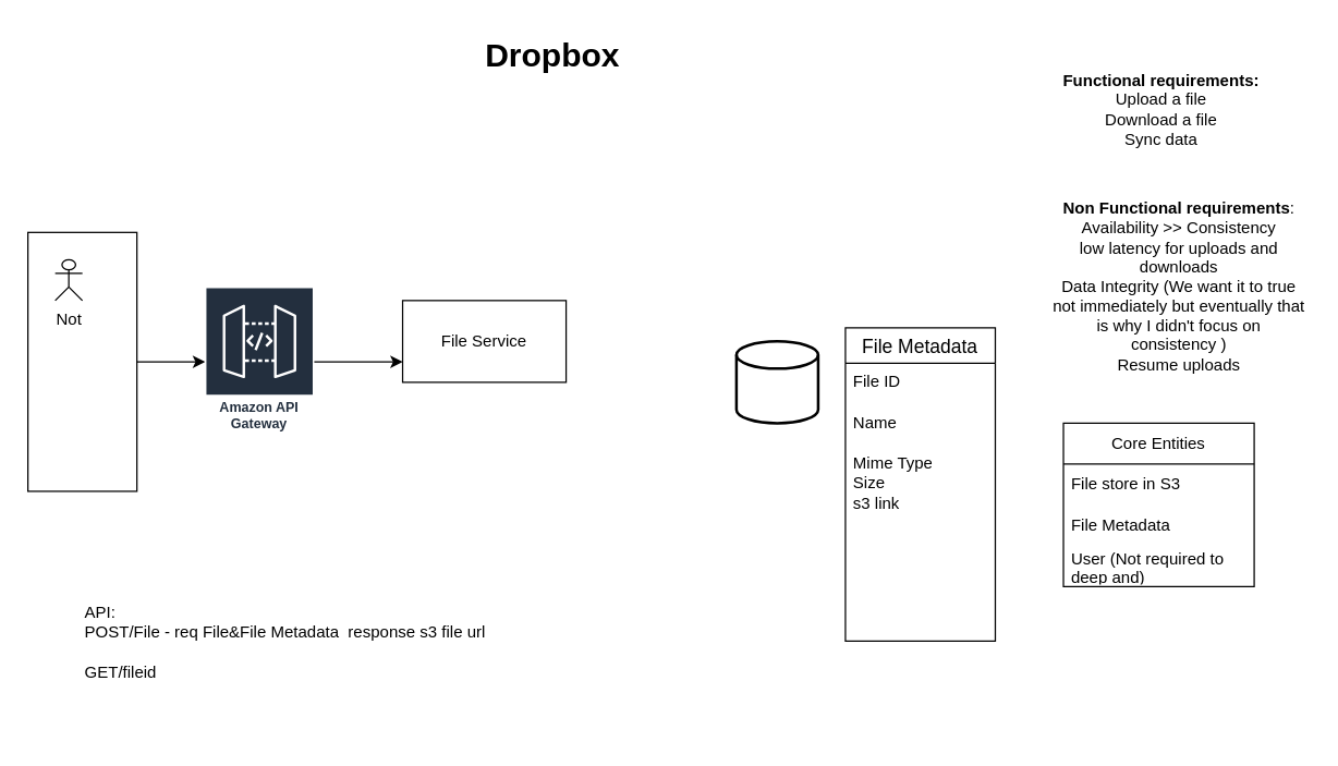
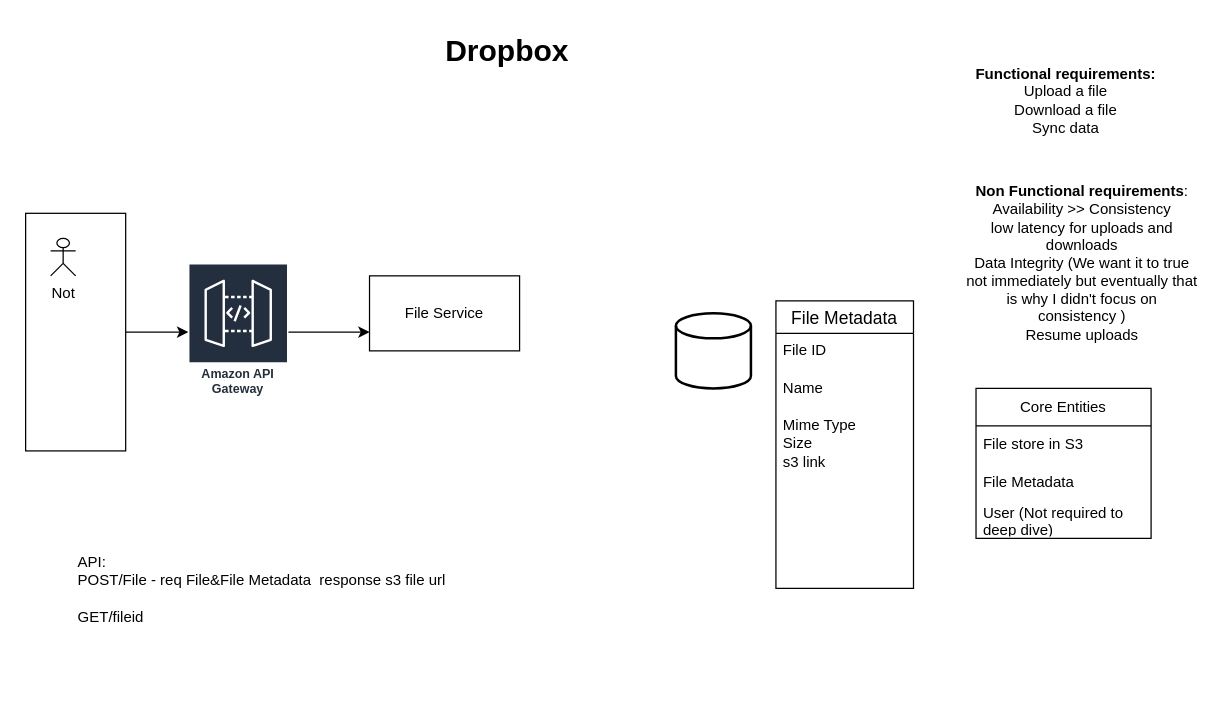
  <mxCell id="0" />
  <mxCell id="1" parent="0" />
  <mxCell id="2" value="&lt;h1 style=&quot;margin-top: 0px;&quot;&gt;Dropbox&lt;/h1&gt;" style="text;html=1;whiteSpace=wrap;overflow=hidden;rounded=0;" vertex="1" parent="1"><mxGeometry x="354" y="20" width="156" height="40" as="geometry" /></mxCell>
  <mxCell id="3" value="&lt;b&gt;Functional requirements:&lt;/b&gt;&lt;div&gt;Upload a file&lt;/div&gt;&lt;div&gt;Download a file&lt;/div&gt;&lt;div&gt;Sync data&lt;/div&gt;" style="text;html=1;align=center;verticalAlign=middle;whiteSpace=wrap;rounded=0;" vertex="1" parent="1"><mxGeometry x="757" y="50" width="190" height="60" as="geometry" /></mxCell>
  <mxCell id="4" value="&lt;b&gt;Non Functional requirements&lt;/b&gt;:&lt;div&gt;Availability &amp;gt;&amp;gt; Consistency&lt;br&gt;low latency for uploads and downloads&lt;br&gt;Data Integrity (We want it to true not immediately but eventually that is why I didn't focus on consistency&lt;span style=&quot;background-color: transparent; color: light-dark(rgb(0, 0, 0), rgb(255, 255, 255));&quot;&gt;&amp;nbsp;)&lt;/span&gt;&lt;/div&gt;&lt;div&gt;Resume uploads&lt;/div&gt;" style="text;html=1;align=center;verticalAlign=middle;whiteSpace=wrap;rounded=0;" vertex="1" parent="1"><mxGeometry x="770" y="180" width="190" height="60" as="geometry" /></mxCell>
  <mxCell id="5" value="Core Entities" style="swimlane;fontStyle=0;childLayout=stackLayout;horizontal=1;startSize=30;horizontalStack=0;resizeParent=1;resizeParentMax=0;resizeLast=0;collapsible=1;marginBottom=0;whiteSpace=wrap;html=1;" vertex="1" parent="1"><mxGeometry x="780" y="310" width="140" height="120" as="geometry" /></mxCell>
  <mxCell id="6" value="File store in S3" style="text;strokeColor=none;fillColor=none;align=left;verticalAlign=middle;spacingLeft=4;spacingRight=4;overflow=hidden;points=[[0,0.5],[1,0.5]];portConstraint=eastwest;rotatable=0;whiteSpace=wrap;html=1;" vertex="1" parent="5"><mxGeometry y="30" width="140" height="30" as="geometry" /></mxCell>
  <mxCell id="7" value="File Metadata" style="text;strokeColor=none;fillColor=none;align=left;verticalAlign=middle;spacingLeft=4;spacingRight=4;overflow=hidden;points=[[0,0.5],[1,0.5]];portConstraint=eastwest;rotatable=0;whiteSpace=wrap;html=1;" vertex="1" parent="5"><mxGeometry y="60" width="140" height="30" as="geometry" /></mxCell>
- <mxCell id="8" value="User (Not required to deep and)" style="text;strokeColor=none;fillColor=none;align=left;verticalAlign=middle;spacingLeft=4;spacingRight=4;overflow=hidden;points=[[0,0.5],[1,0.5]];portConstraint=eastwest;rotatable=0;whiteSpace=wrap;html=1;" vertex="1" parent="5"><mxGeometry y="90" width="140" height="30" as="geometry" /></mxCell>
+ <mxCell id="8" value="User (Not required to deep dive)" style="text;strokeColor=none;fillColor=none;align=left;verticalAlign=middle;spacingLeft=4;spacingRight=4;overflow=hidden;points=[[0,0.5],[1,0.5]];portConstraint=eastwest;rotatable=0;whiteSpace=wrap;html=1;" vertex="1" parent="5"><mxGeometry y="90" width="140" height="30" as="geometry" /></mxCell>
  <mxCell id="9" style="edgeStyle=orthogonalEdgeStyle;rounded=0;orthogonalLoop=1;jettySize=auto;html=1;" edge="1" parent="1" source="10" target="13"><mxGeometry relative="1" as="geometry" /></mxCell>
  <mxCell id="10" value="" style="rounded=0;whiteSpace=wrap;html=1;" vertex="1" parent="1"><mxGeometry x="20" y="170" width="80" height="190" as="geometry" /></mxCell>
  <mxCell id="11" value="Not" style="shape=umlActor;verticalLabelPosition=bottom;verticalAlign=top;html=1;outlineConnect=0;" vertex="1" parent="1"><mxGeometry x="40" y="190" width="20" height="30" as="geometry" /></mxCell>
  <mxCell id="12" style="edgeStyle=orthogonalEdgeStyle;rounded=0;orthogonalLoop=1;jettySize=auto;html=1;entryX=0;entryY=0.75;entryDx=0;entryDy=0;" edge="1" parent="1" source="13" target="14"><mxGeometry relative="1" as="geometry" /></mxCell>
  <mxCell id="13" value="Amazon API Gateway" style="sketch=0;outlineConnect=0;fontColor=#232F3E;gradientColor=none;strokeColor=#ffffff;fillColor=#232F3E;dashed=0;verticalLabelPosition=middle;verticalAlign=bottom;align=center;html=1;whiteSpace=wrap;fontSize=10;fontStyle=1;spacing=3;shape=mxgraph.aws4.productIcon;prIcon=mxgraph.aws4.api_gateway;" vertex="1" parent="1"><mxGeometry x="150" y="210" width="80" height="110" as="geometry" /></mxCell>
  <mxCell id="14" value="File Service" style="rounded=0;whiteSpace=wrap;html=1;" vertex="1" parent="1"><mxGeometry x="295" y="220" width="120" height="60" as="geometry" /></mxCell>
  <mxCell id="15" value="API:&lt;div&gt;POST/File - req File&amp;amp;File Metadata&amp;nbsp; response s3 file url&lt;/div&gt;&lt;div&gt;&lt;br&gt;&lt;/div&gt;&lt;div&gt;GET/fileid&lt;/div&gt;&lt;div&gt;&lt;br&gt;&lt;/div&gt;&lt;div&gt;&lt;br&gt;&lt;/div&gt;" style="text;html=1;align=left;verticalAlign=middle;whiteSpace=wrap;rounded=0;" vertex="1" parent="1"><mxGeometry x="60" y="430" width="590" height="110" as="geometry" /></mxCell>
  <mxCell id="16" value="" style="strokeWidth=2;html=1;shape=mxgraph.flowchart.database;whiteSpace=wrap;" vertex="1" parent="1"><mxGeometry x="540" y="250" width="60" height="60" as="geometry" /></mxCell>
  <mxCell id="17" value="File Metadata" style="swimlane;fontStyle=0;childLayout=stackLayout;horizontal=1;startSize=26;horizontalStack=0;resizeParent=1;resizeParentMax=0;resizeLast=0;collapsible=1;marginBottom=0;align=center;fontSize=14;" vertex="1" parent="1"><mxGeometry x="620" y="240" width="110" height="230" as="geometry" /></mxCell>
  <mxCell id="18" value="File ID" style="text;strokeColor=none;fillColor=none;spacingLeft=4;spacingRight=4;overflow=hidden;rotatable=0;points=[[0,0.5],[1,0.5]];portConstraint=eastwest;fontSize=12;whiteSpace=wrap;html=1;" vertex="1" parent="17"><mxGeometry y="26" width="110" height="30" as="geometry" /></mxCell>
  <mxCell id="19" value="Name" style="text;strokeColor=none;fillColor=none;spacingLeft=4;spacingRight=4;overflow=hidden;rotatable=0;points=[[0,0.5],[1,0.5]];portConstraint=eastwest;fontSize=12;whiteSpace=wrap;html=1;" vertex="1" parent="17"><mxGeometry y="56" width="110" height="30" as="geometry" /></mxCell>
  <mxCell id="20" value="Mime Type&lt;div&gt;Size&lt;/div&gt;&lt;div&gt;s3 link&lt;/div&gt;" style="text;strokeColor=none;fillColor=none;spacingLeft=4;spacingRight=4;overflow=hidden;rotatable=0;points=[[0,0.5],[1,0.5]];portConstraint=eastwest;fontSize=12;whiteSpace=wrap;html=1;" vertex="1" parent="17"><mxGeometry y="86" width="110" height="144" as="geometry" /></mxCell>
